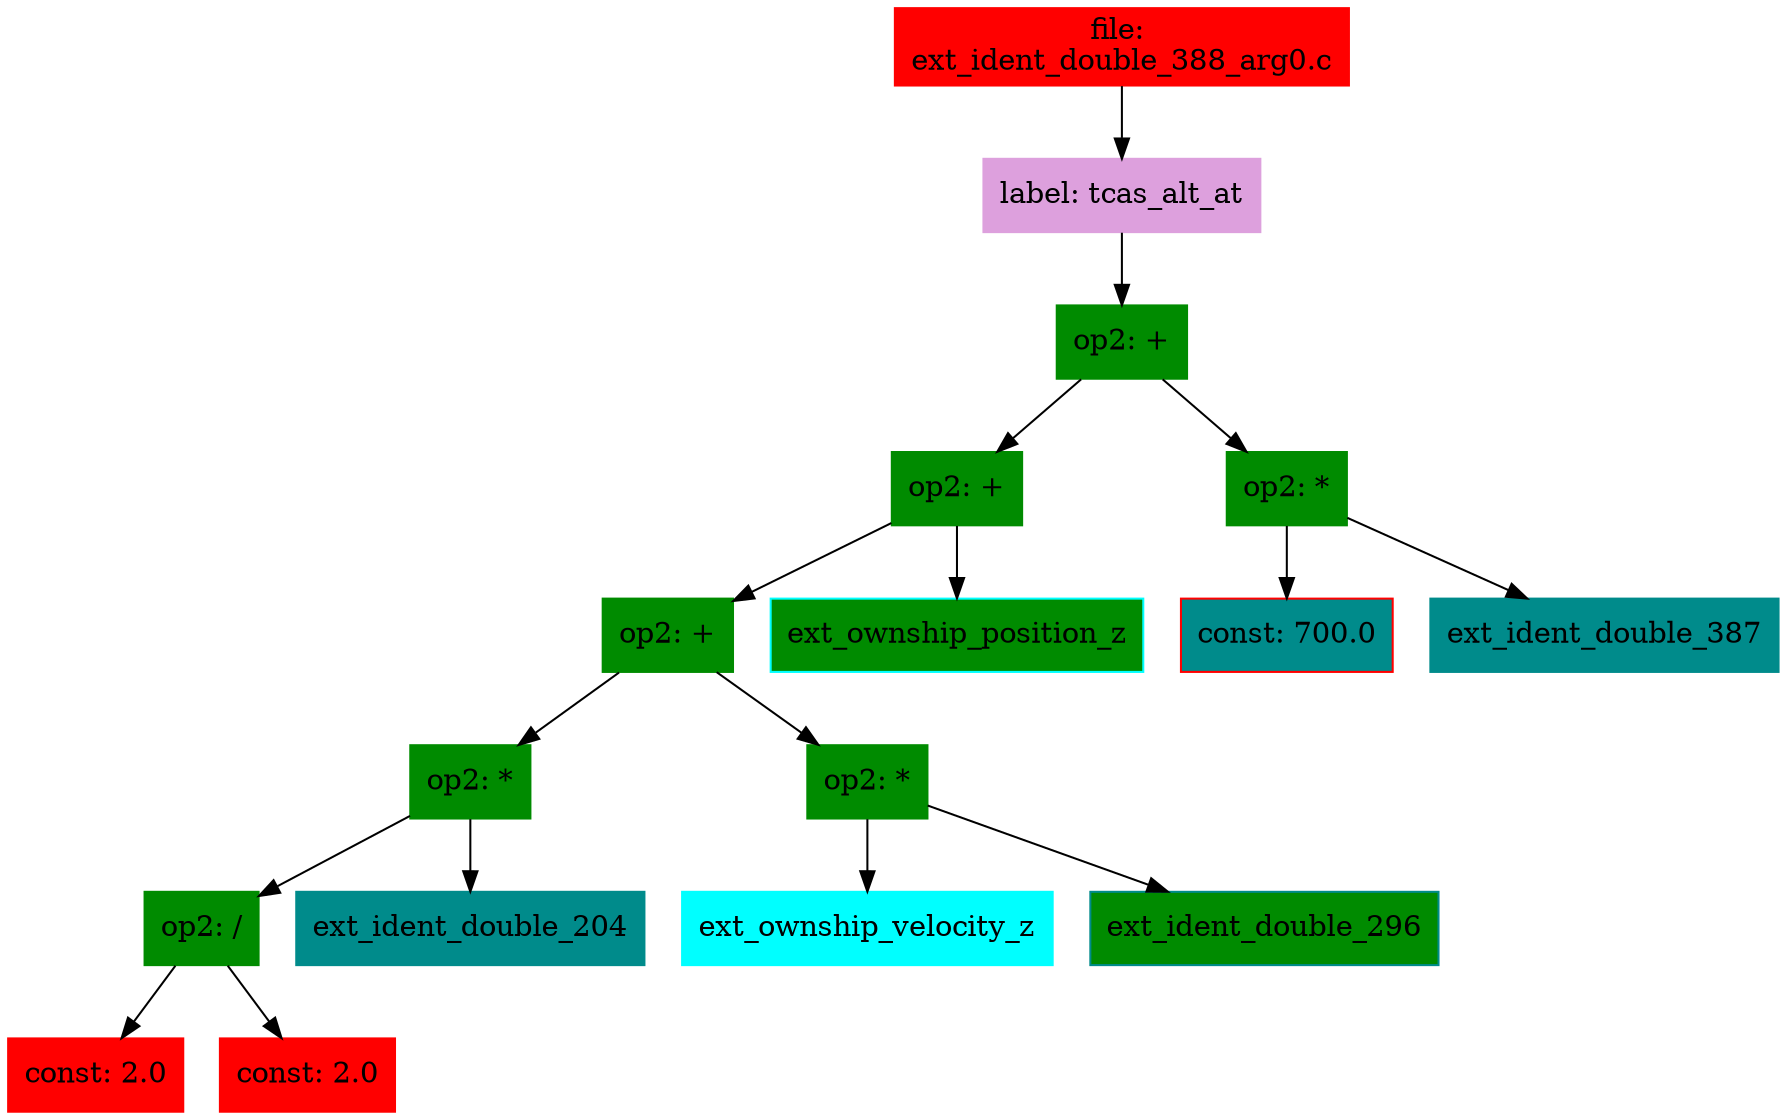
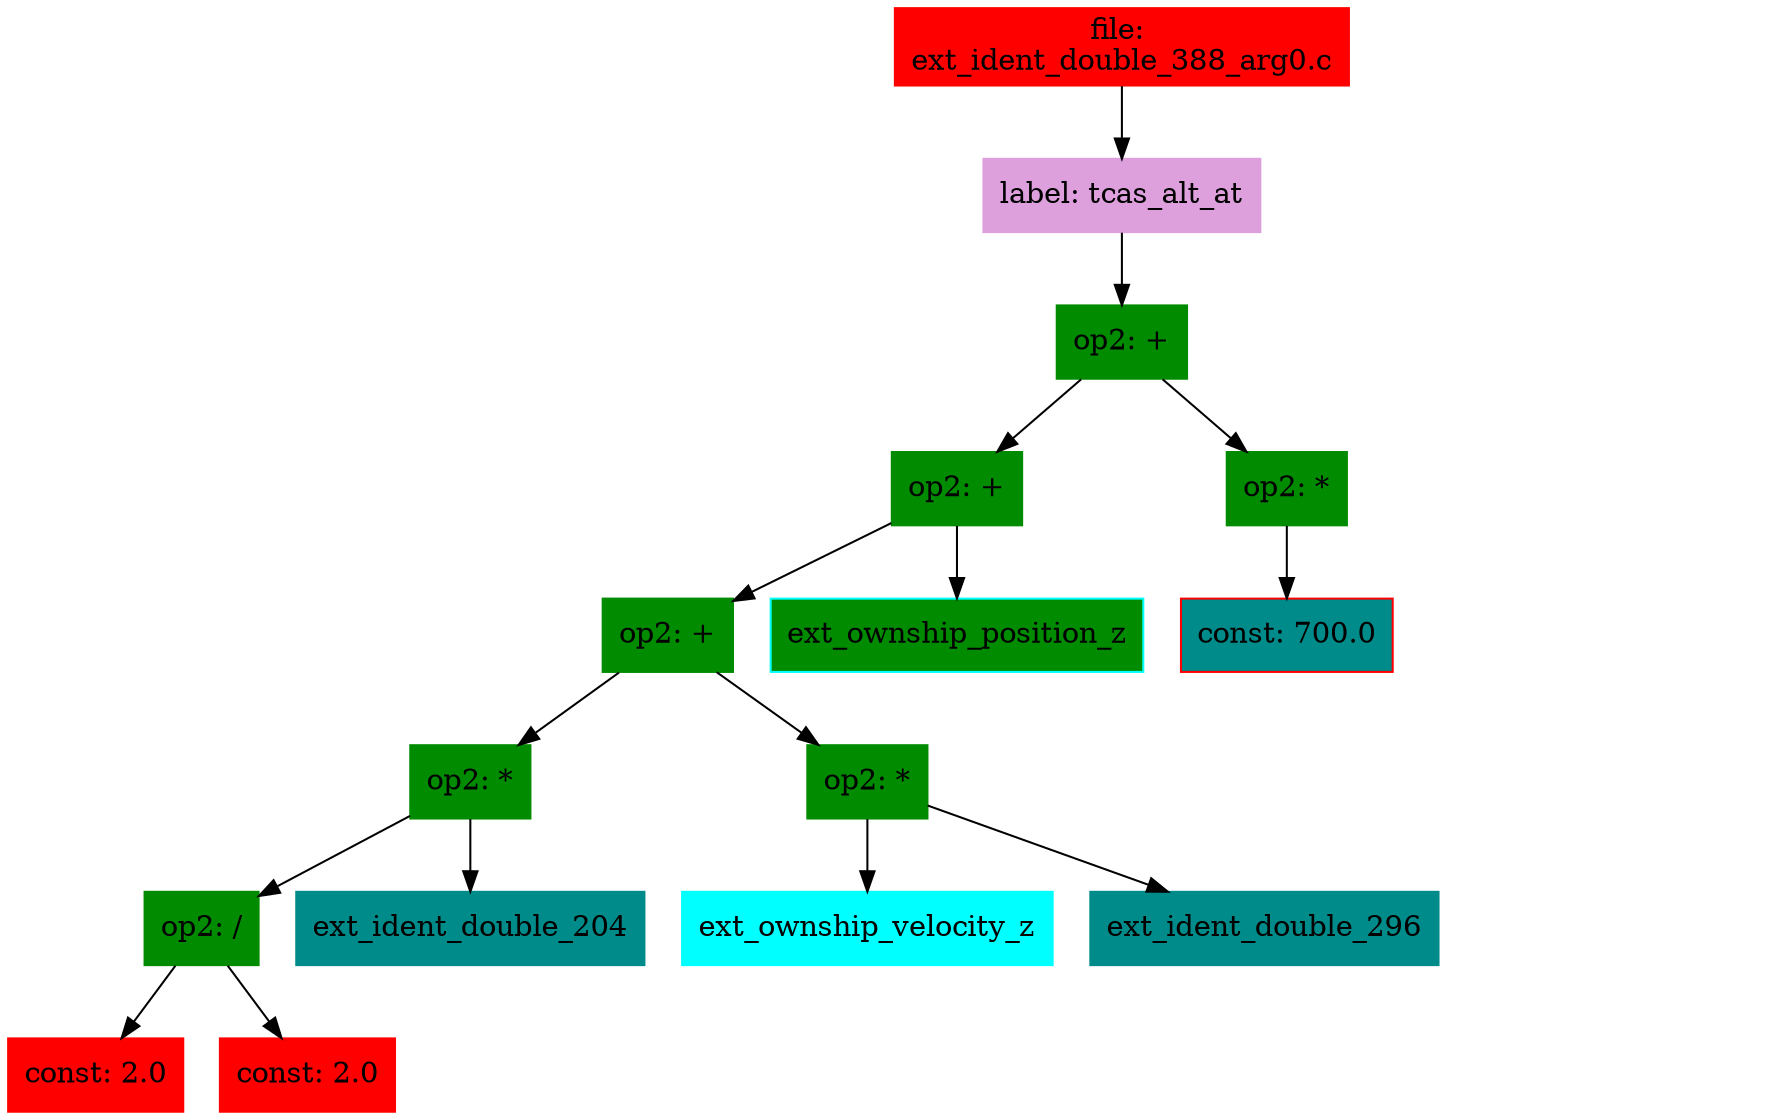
  digraph {
    node [color=green4 shape=box style=filled]
    n1 [color=red label="file: \next_ident_double_388_arg0.c"]
    n2 [color=plum label="label: tcas_alt_at"]
    n3 [label="op2: +"]
    n4 [label="op2: +"]
    n5 [label="op2: *"]
    n6 [label="op2: +"]
    n7 [color=cyan1 fillcolor=green4 label=ext_ownship_position_z]
    n8 [color=red1 fillcolor=cyan4 label="const: 700.0"]
-   n9 [color=cyan4 label=ext_ident_double_387]
    n10 [label="op2: *"]
    n11 [label="op2: *"]
    n12 [label="op2: /"]
    n13 [color=cyan4 label=ext_ident_double_204]
    n14 [color=cyan1 label=ext_ownship_velocity_z]
-   n15 [color=cyan4 label=ext_ident_double_296 fillcolor=green4]
+   n15 [color=cyan4 label=ext_ident_double_296]
    n16 [color=red1 label="const: 2.0"]
    n17 [color=red1 label="const: 2.0"]
    n1 -> n2
    n2 -> n3
    n3 -> n4
    n3 -> n5
    n4 -> n6
    n4 -> n7
    n5 -> n8
-   n5 -> n9
    n6 -> n10
    n6 -> n11
    n10 -> n12
    n10 -> n13
    n11 -> n14
    n11 -> n15
    n12 -> n16
    n12 -> n17
  }
